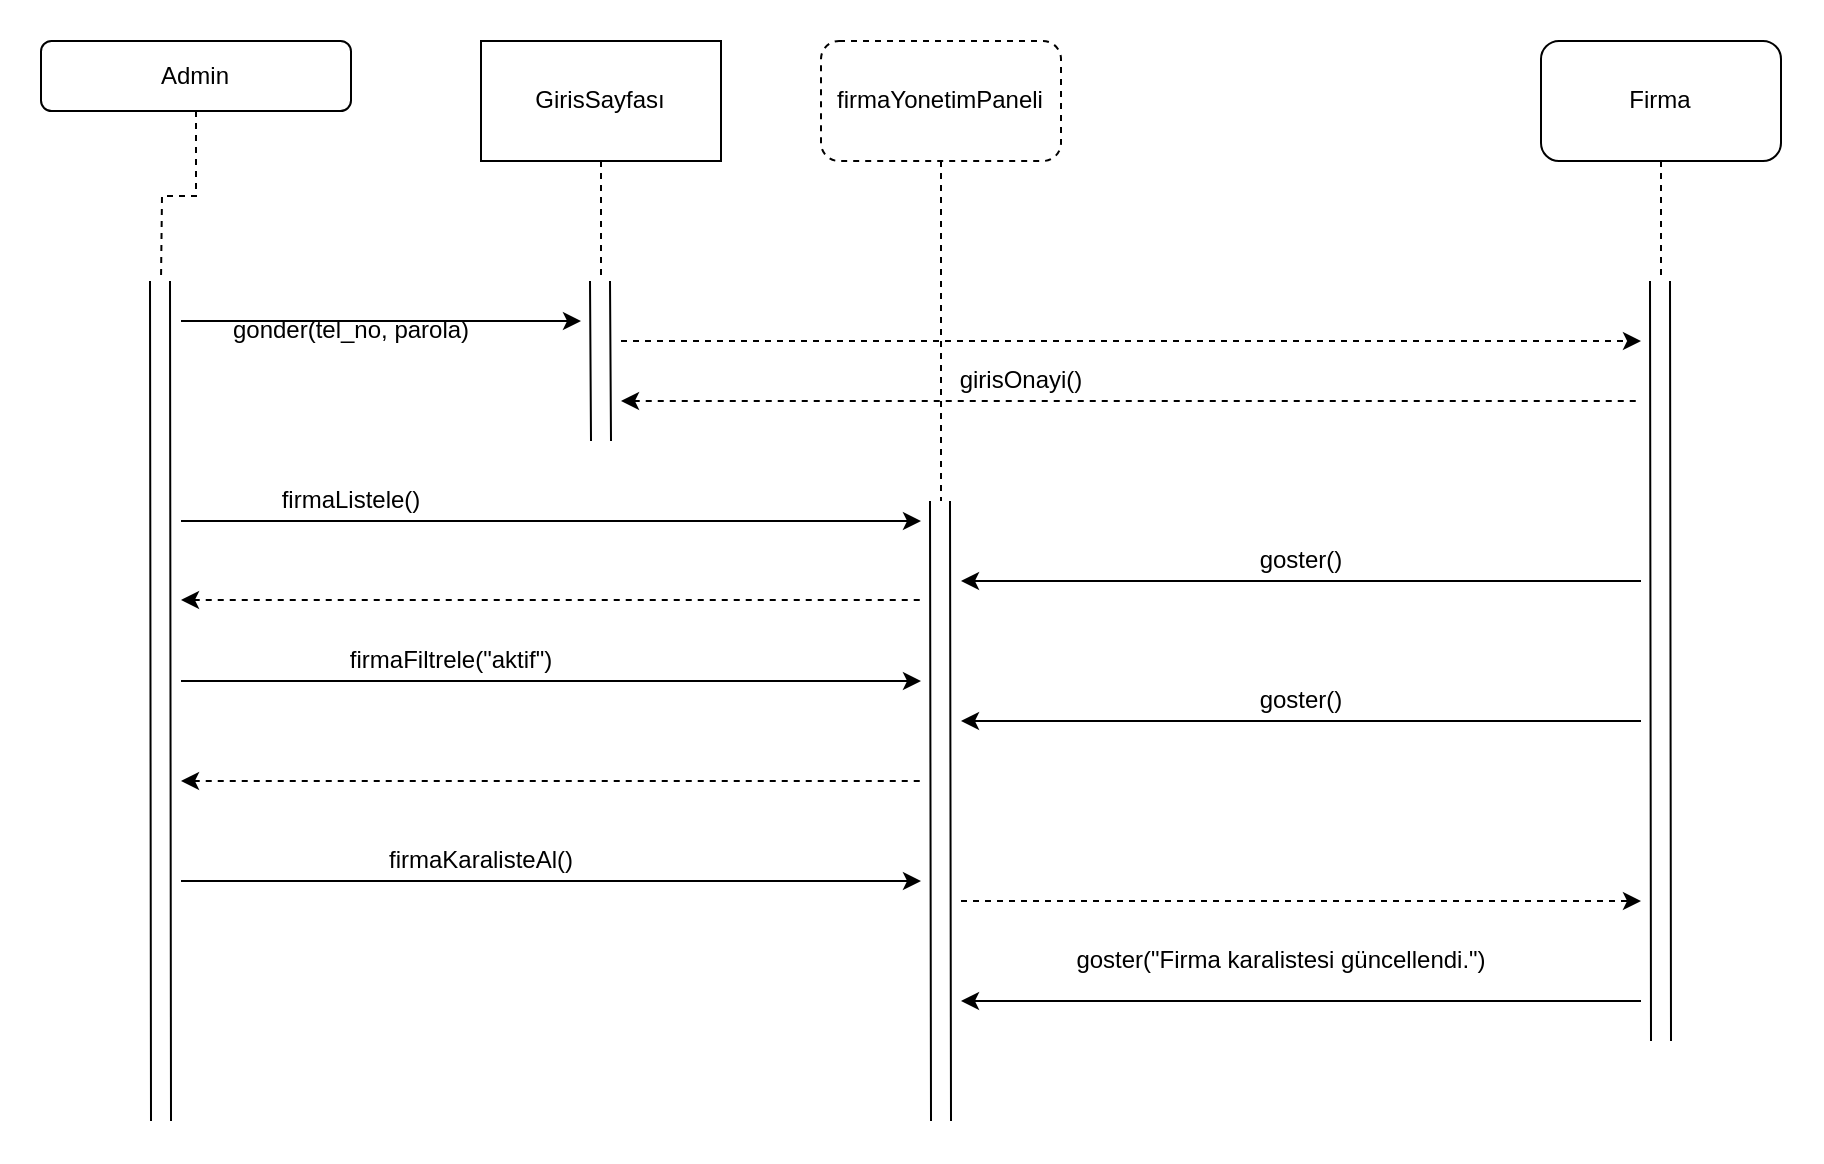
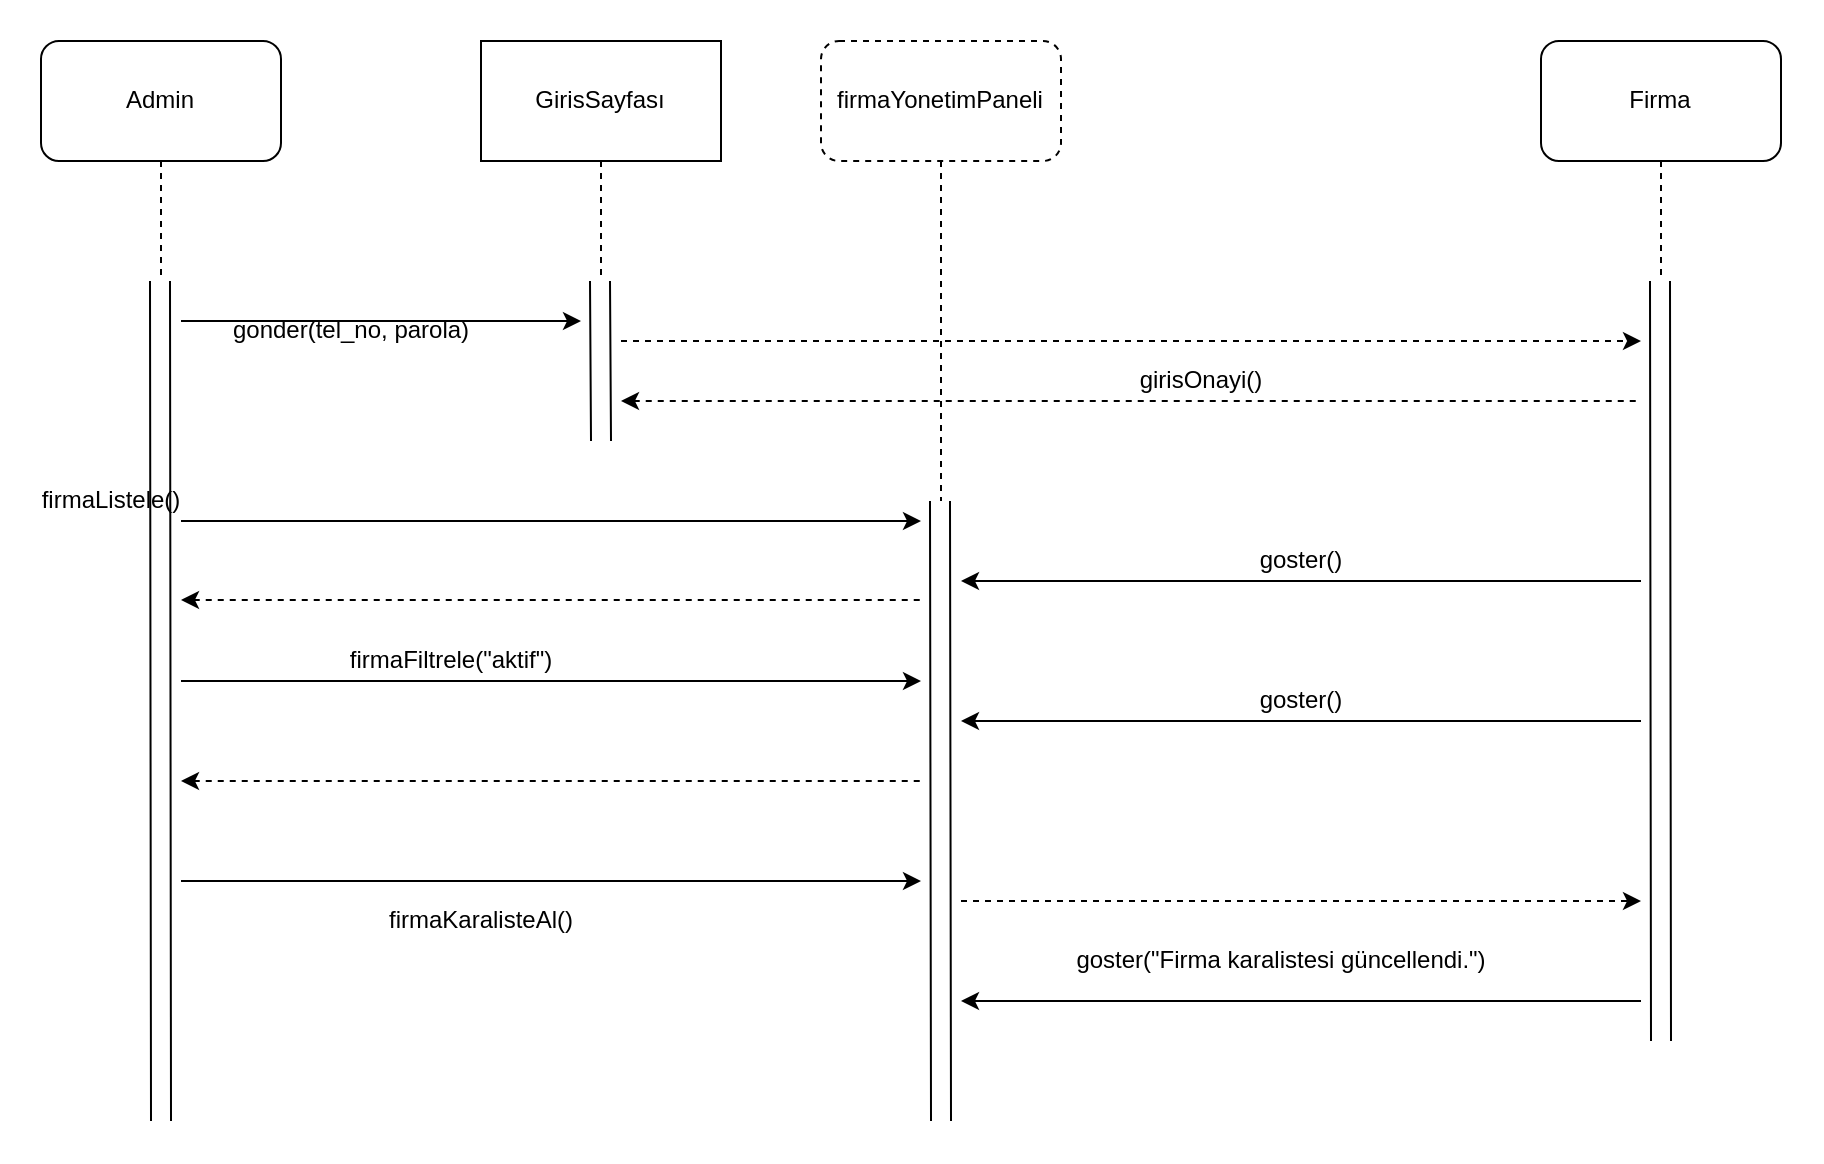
  <mxCell id="0" />
  <mxCell id="1" parent="0" />
  <mxCell id="2" style="edgeStyle=orthogonalEdgeStyle;rounded=0;orthogonalLoop=1;jettySize=auto;html=1;dashed=1;endArrow=none;endFill=0;" parent="1" source="3" edge="1"><mxGeometry relative="1" as="geometry"><mxPoint x="80" y="140" as="targetPoint" /></mxGeometry></mxCell>
- <mxCell id="3" value="Admin" style="rounded=1;whiteSpace=wrap;html=1;" parent="1" vertex="1"><mxGeometry x="20" y="20" width="155" height="35" as="geometry" /></mxCell>
+ <mxCell id="3" value="Admin" style="rounded=1;whiteSpace=wrap;html=1;" parent="1" vertex="1"><mxGeometry x="20" y="20" width="120" height="60" as="geometry" /></mxCell>
  <mxCell id="4" value="" style="shape=link;html=1;endArrow=none;endFill=0;width=10;strokeWidth=1;" parent="1" edge="1"><mxGeometry width="50" height="50" relative="1" as="geometry"><mxPoint x="80" y="560" as="sourcePoint" /><mxPoint x="79.5" y="140" as="targetPoint" /></mxGeometry></mxCell>
  <mxCell id="5" style="edgeStyle=orthogonalEdgeStyle;rounded=0;orthogonalLoop=1;jettySize=auto;html=1;endArrow=none;endFill=0;strokeWidth=1;dashed=1;" parent="1" source="6" edge="1"><mxGeometry relative="1" as="geometry"><mxPoint x="300" y="140" as="targetPoint" /></mxGeometry></mxCell>
  <mxCell id="6" value="GirisSayfası" style="whiteSpace=wrap;html=1;rounded=0;" parent="1" vertex="1"><mxGeometry x="240" y="20" width="120" height="60" as="geometry" /></mxCell>
  <mxCell id="7" value="" style="endArrow=classic;html=1;strokeWidth=1;" parent="1" edge="1"><mxGeometry width="50" height="50" relative="1" as="geometry"><mxPoint x="90" y="160" as="sourcePoint" /><mxPoint x="290" y="160" as="targetPoint" /></mxGeometry></mxCell>
  <mxCell id="8" value="" style="shape=link;html=1;endArrow=none;endFill=0;width=10;strokeWidth=1;" parent="1" edge="1"><mxGeometry width="50" height="50" relative="1" as="geometry"><mxPoint x="300" y="220" as="sourcePoint" /><mxPoint x="299.5" y="140" as="targetPoint" /></mxGeometry></mxCell>
  <mxCell id="9" style="edgeStyle=orthogonalEdgeStyle;rounded=0;orthogonalLoop=1;jettySize=auto;html=1;dashed=1;endArrow=none;endFill=0;strokeWidth=1;" parent="1" source="10" edge="1"><mxGeometry relative="1" as="geometry"><mxPoint x="830" y="140" as="targetPoint" /></mxGeometry></mxCell>
  <mxCell id="10" value="Firma" style="rounded=1;whiteSpace=wrap;html=1;" parent="1" vertex="1"><mxGeometry x="770" y="20" width="120" height="60" as="geometry" /></mxCell>
  <mxCell id="11" value="gonder(tel_no, parola)" style="text;html=1;align=center;verticalAlign=middle;resizable=0;points=[];autosize=1;" parent="1" vertex="1"><mxGeometry x="110" y="155" width="130" height="20" as="geometry" /></mxCell>
  <mxCell id="12" value="" style="endArrow=classic;html=1;dashed=1;strokeWidth=1;" parent="1" edge="1"><mxGeometry width="50" height="50" relative="1" as="geometry"><mxPoint x="310" y="170" as="sourcePoint" /><mxPoint x="820" y="170" as="targetPoint" /></mxGeometry></mxCell>
  <mxCell id="13" value="" style="shape=link;html=1;endArrow=none;endFill=0;width=10;strokeWidth=1;" parent="1" edge="1"><mxGeometry width="50" height="50" relative="1" as="geometry"><mxPoint x="830" y="520" as="sourcePoint" /><mxPoint x="829.5" y="140" as="targetPoint" /></mxGeometry></mxCell>
  <mxCell id="14" value="" style="endArrow=none;html=1;dashed=1;strokeWidth=1;startArrow=classic;startFill=1;endFill=0;" parent="1" edge="1"><mxGeometry width="50" height="50" relative="1" as="geometry"><mxPoint x="310" y="200" as="sourcePoint" /><mxPoint x="820" y="200" as="targetPoint" /></mxGeometry></mxCell>
- <mxCell id="15" value="girisOnayi()" style="text;html=1;align=center;verticalAlign=middle;resizable=0;points=[];autosize=1;" parent="1" vertex="1"><mxGeometry x="470" y="180" width="80" height="20" as="geometry" /></mxCell>
+ <mxCell id="15" value="girisOnayi()" style="text;html=1;align=center;verticalAlign=middle;resizable=0;points=[];autosize=1;" parent="1" vertex="1"><mxGeometry x="560" y="180" width="80" height="20" as="geometry" /></mxCell>
  <mxCell id="16" style="edgeStyle=orthogonalEdgeStyle;rounded=0;orthogonalLoop=1;jettySize=auto;html=1;dashed=1;startArrow=none;startFill=0;endArrow=none;endFill=0;strokeWidth=1;" parent="1" source="17" edge="1"><mxGeometry relative="1" as="geometry"><mxPoint x="470" y="250" as="targetPoint" /></mxGeometry></mxCell>
  <mxCell id="17" value="firmaYonetimPaneli" style="rounded=1;whiteSpace=wrap;html=1;dashed=1;" parent="1" vertex="1"><mxGeometry x="410" y="20" width="120" height="60" as="geometry" /></mxCell>
  <mxCell id="18" value="" style="shape=link;html=1;endArrow=none;endFill=0;width=10;strokeWidth=1;" edge="1" parent="1"><mxGeometry width="50" height="50" relative="1" as="geometry"><mxPoint x="470" y="560" as="sourcePoint" /><mxPoint x="469.5" y="250" as="targetPoint" /></mxGeometry></mxCell>
- <mxCell id="19" value="firmaListele()" style="text;html=1;align=center;verticalAlign=middle;resizable=0;points=[];autosize=1;" vertex="1" parent="1"><mxGeometry x="135" y="240" width="80" height="20" as="geometry" /></mxCell>
+ <mxCell id="19" value="firmaListele()" style="text;html=1;align=center;verticalAlign=middle;resizable=0;points=[];autosize=1;" vertex="1" parent="1"><mxGeometry x="15" y="240" width="80" height="20" as="geometry" /></mxCell>
  <mxCell id="20" value="" style="endArrow=classic;html=1;strokeWidth=1;" edge="1" parent="1"><mxGeometry width="50" height="50" relative="1" as="geometry"><mxPoint x="90" y="260" as="sourcePoint" /><mxPoint x="460" y="260" as="targetPoint" /></mxGeometry></mxCell>
  <mxCell id="21" value="" style="endArrow=none;html=1;strokeWidth=1;dashed=1;startArrow=classic;startFill=1;endFill=0;" edge="1" parent="1"><mxGeometry width="50" height="50" relative="1" as="geometry"><mxPoint x="90" y="299.5" as="sourcePoint" /><mxPoint x="460" y="299.5" as="targetPoint" /></mxGeometry></mxCell>
  <mxCell id="22" value="" style="endArrow=none;html=1;strokeWidth=1;startArrow=classic;startFill=1;endFill=0;" edge="1" parent="1"><mxGeometry width="50" height="50" relative="1" as="geometry"><mxPoint x="480" y="290" as="sourcePoint" /><mxPoint x="820" y="290" as="targetPoint" /></mxGeometry></mxCell>
  <mxCell id="23" value="goster()" style="text;html=1;align=center;verticalAlign=middle;resizable=0;points=[];autosize=1;" vertex="1" parent="1"><mxGeometry x="620" y="270" width="60" height="20" as="geometry" /></mxCell>
  <mxCell id="24" value="" style="endArrow=classic;html=1;strokeWidth=1;" edge="1" parent="1"><mxGeometry width="50" height="50" relative="1" as="geometry"><mxPoint x="90" y="340" as="sourcePoint" /><mxPoint x="460" y="340" as="targetPoint" /></mxGeometry></mxCell>
  <mxCell id="25" value="firmaFiltrele(&quot;aktif&quot;)" style="text;html=1;align=center;verticalAlign=middle;resizable=0;points=[];autosize=1;" vertex="1" parent="1"><mxGeometry x="170" y="320" width="110" height="20" as="geometry" /></mxCell>
  <mxCell id="26" value="" style="endArrow=none;html=1;strokeWidth=1;startArrow=classic;startFill=1;endFill=0;" edge="1" parent="1"><mxGeometry width="50" height="50" relative="1" as="geometry"><mxPoint x="480" y="360" as="sourcePoint" /><mxPoint x="820" y="360" as="targetPoint" /></mxGeometry></mxCell>
  <mxCell id="27" value="goster()" style="text;html=1;align=center;verticalAlign=middle;resizable=0;points=[];autosize=1;" vertex="1" parent="1"><mxGeometry x="620" y="340" width="60" height="20" as="geometry" /></mxCell>
  <mxCell id="28" value="" style="endArrow=none;html=1;strokeWidth=1;dashed=1;startArrow=classic;startFill=1;endFill=0;" edge="1" parent="1"><mxGeometry width="50" height="50" relative="1" as="geometry"><mxPoint x="90" y="390" as="sourcePoint" /><mxPoint x="460" y="390" as="targetPoint" /></mxGeometry></mxCell>
  <mxCell id="29" value="" style="endArrow=classic;html=1;strokeWidth=1;" edge="1" parent="1"><mxGeometry width="50" height="50" relative="1" as="geometry"><mxPoint x="90" y="440" as="sourcePoint" /><mxPoint x="460" y="440" as="targetPoint" /></mxGeometry></mxCell>
- <mxCell id="30" value="firmaKaralisteAl()" style="text;html=1;align=center;verticalAlign=middle;resizable=0;points=[];autosize=1;" vertex="1" parent="1"><mxGeometry x="185" y="420" width="110" height="20" as="geometry" /></mxCell>
+ <mxCell id="30" value="firmaKaralisteAl()" style="text;html=1;align=center;verticalAlign=middle;resizable=0;points=[];autosize=1;" vertex="1" parent="1"><mxGeometry x="185" y="450" width="110" height="20" as="geometry" /></mxCell>
  <mxCell id="31" value="" style="endArrow=classic;html=1;strokeWidth=1;dashed=1;startArrow=none;startFill=0;endFill=1;" edge="1" parent="1"><mxGeometry width="50" height="50" relative="1" as="geometry"><mxPoint x="480" y="450" as="sourcePoint" /><mxPoint x="820" y="450" as="targetPoint" /></mxGeometry></mxCell>
  <mxCell id="32" value="goster(&quot;Firma karalistesi güncellendi.&quot;)" style="text;html=1;align=center;verticalAlign=middle;resizable=0;points=[];autosize=1;" vertex="1" parent="1"><mxGeometry x="535" y="470" width="210" height="20" as="geometry" /></mxCell>
  <mxCell id="33" value="" style="endArrow=none;html=1;strokeWidth=1;startArrow=classic;startFill=1;endFill=0;" edge="1" parent="1"><mxGeometry width="50" height="50" relative="1" as="geometry"><mxPoint x="480" y="500" as="sourcePoint" /><mxPoint x="820" y="500" as="targetPoint" /></mxGeometry></mxCell>
